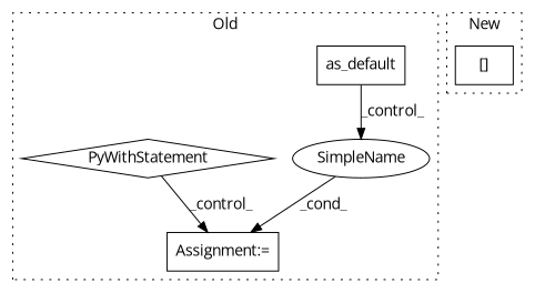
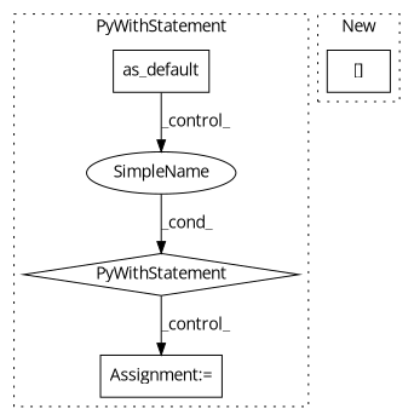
  digraph {
    fontname="Open Sans"
    node [fontname="Open Sans" shape=box]
    edge [fontname="Open Sans"]
    n1 [a=32 l=12 label=as_default s=6030]
    n2 [a=104 l="10,2" label=PyWithStatement s="6008,6042" shape=diamond]
    n3 [a=7 l="57,2" label="Assignment:=" s="6315,6392"]
    n4 [a=42 label=SimpleName shape=ellipse]
    n5 [a=2 l="10,1" label="[]" s="6266,6303"]
    subgraph cluster_1 {
-     label=Old
+     label=PyWithStatement
      style=dotted
      n1
      n2
      n3
      n4
    }
    subgraph cluster_2 {
      label=New
      style=dotted
      n5
    }
    n1 -> n4 [label=_control_]
    n2 -> n3 [label=_control_]
-   n4 -> n3 [label=_cond_]
+   n4 -> n2 [label=_cond_]
  }
